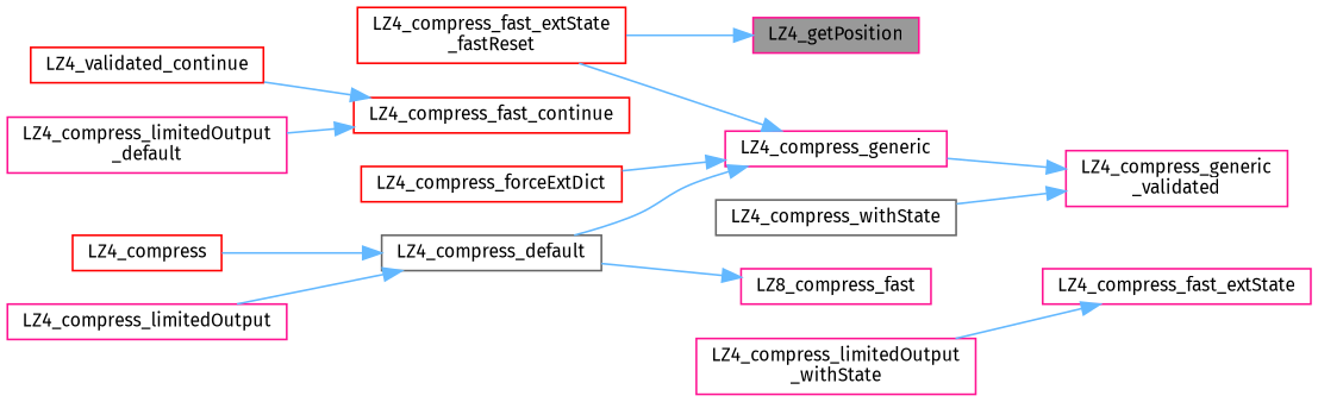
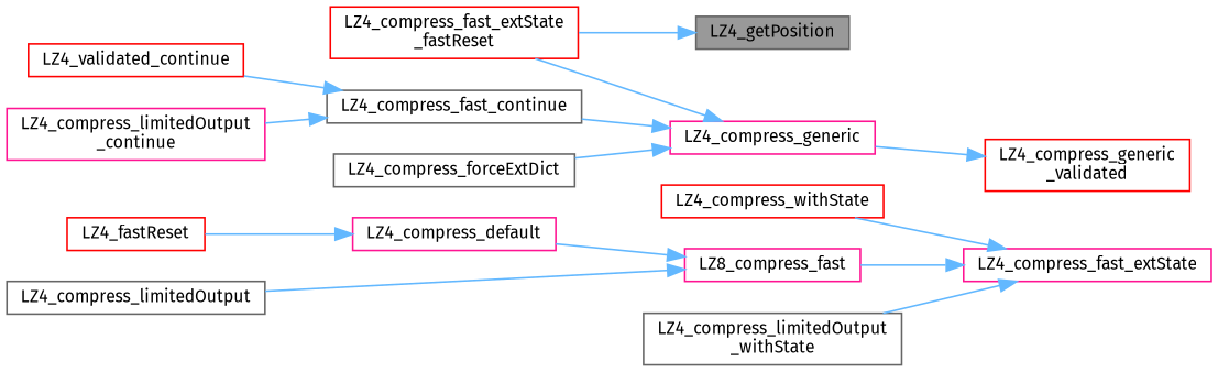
  digraph {
    fontname="Fira Sans"
    rankdir=RL
    node [color=deeppink fillcolor=white fontname="Fira Sans" fontsize=10 shape=box style=filled]
    edge [color=steelblue1 dir=back fontname="Fira Sans" fontsize=10 labelfontname=Helvetica labelfontsize=10 style=solid]
-   n1 [fillcolor=grey60 fontcolor=black height=0.2 label=LZ4_getPosition width=0.4]
+   n1 [color=gray40 fillcolor=grey60 fontcolor=black height=0.2 label=LZ4_getPosition width=0.4]
    n2 [color=red height=0.2 label="LZ4_compress_fast_extState\l_fastReset" width=0.4]
-   n3 [height=0.2 label="LZ4_compress_generic\l_validated" width=0.4]
+   n3 [color=red height=0.2 label="LZ4_compress_generic\l_validated" width=0.4]
    n4 [height=0.2 label=LZ4_compress_generic width=0.4]
-   n5 [color=red height=0.2 label=LZ4_compress_fast_continue width=0.4]
-   n6 [color=red height=0.2 label=LZ4_compress_forceExtDict width=0.4]
+   n5 [color=gray40 height=0.2 label=LZ4_compress_fast_continue width=0.4]
+   n6 [color=gray40 height=0.2 label=LZ4_compress_forceExtDict width=0.4]
    n7 [color=red height=0.2 label=LZ4_validated_continue width=0.4]
-   n8 [height=0.2 label="LZ4_compress_limitedOutput\l_default" width=0.4]
+   n8 [height=0.2 label="LZ4_compress_limitedOutput\l_continue" width=0.4]
    n9 [height=0.2 label=LZ4_compress_fast_extState width=0.4]
    n10 [height=0.2 label=LZ8_compress_fast width=0.4]
-   n11 [height=0.2 label="LZ4_compress_limitedOutput\l_withState" width=0.4]
-   n12 [color=gray40 height=0.2 label=LZ4_compress_withState width=0.4]
-   n13 [color=gray40 height=0.2 label=LZ4_compress_default width=0.4]
-   n14 [color=red height=0.2 label=LZ4_compress width=0.4]
-   n15 [height=0.2 label=LZ4_compress_limitedOutput width=0.4]
+   n11 [color=gray40 height=0.2 label="LZ4_compress_limitedOutput\l_withState" width=0.4]
+   n12 [color=red height=0.2 label=LZ4_compress_withState width=0.4]
+   n13 [height=0.2 label=LZ4_compress_default width=0.4]
+   n14 [color=red height=0.2 label=LZ4_fastReset width=0.4]
+   n15 [color=gray40 height=0.2 label=LZ4_compress_limitedOutput width=0.4]
    n1 -> n2
    n3 -> n4
    n4 -> n2
-   n4 -> n13
+   n4 -> n5
    n4 -> n6
    n5 -> n7
    n5 -> n8
+   n9 -> n10
    n9 -> n11
-   n3 -> n12
+   n9 -> n12
    n10 -> n13
    n13 -> n14
-   n13 -> n15
+   n10 -> n15
  }
